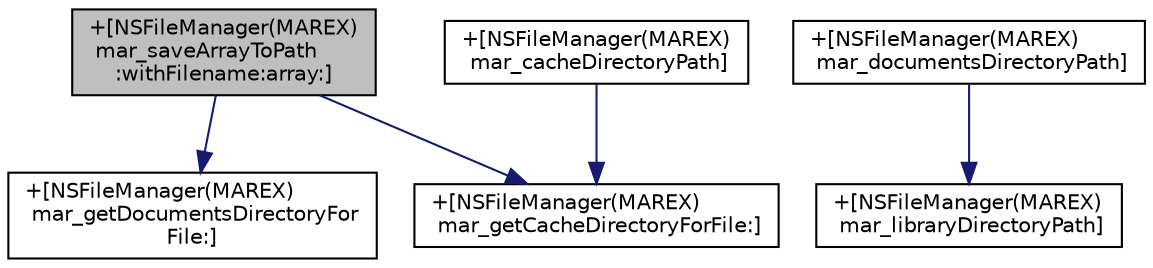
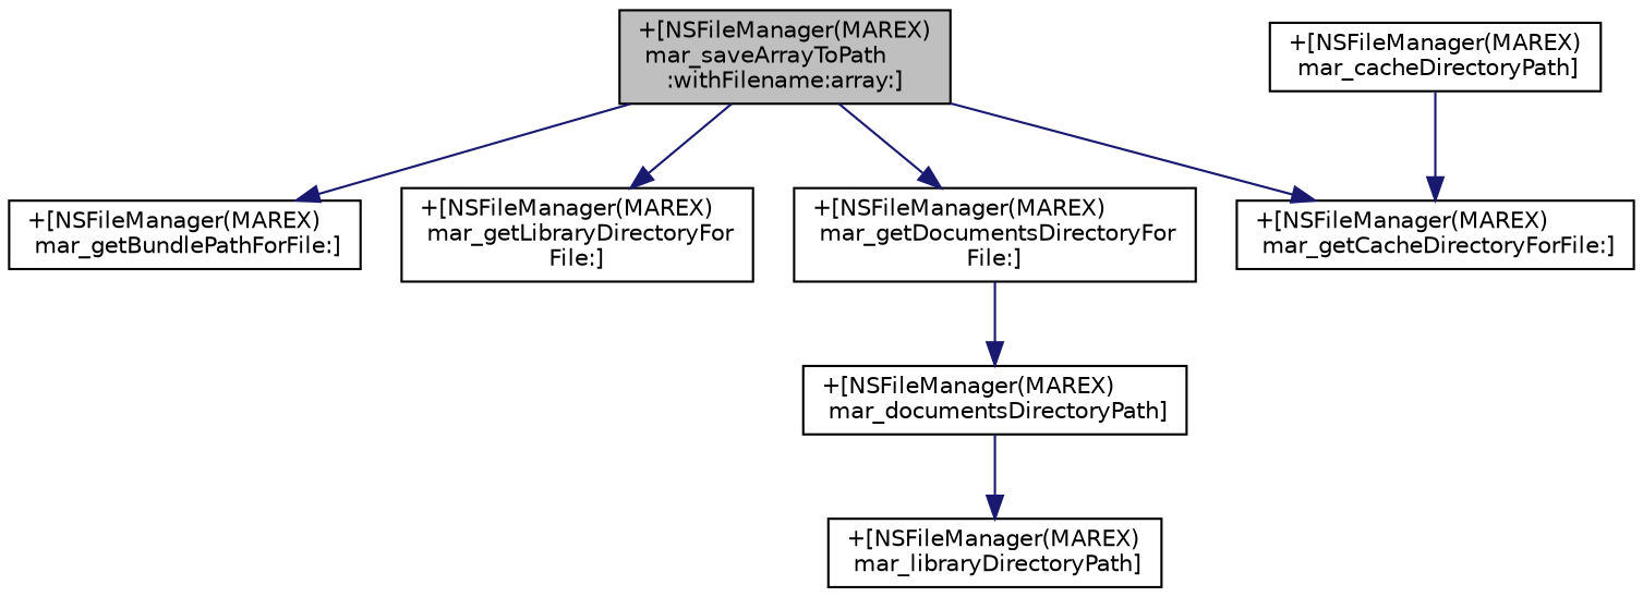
  digraph {
    rankdir=TB
    node [color=black fillcolor=white fontname=Helvetica fontsize=10 shape=record style=filled]
    edge [color=midnightblue fontname=Helvetica fontsize=10 labelfontname=Helvetica labelfontsize=10 style=solid]
    n1 [fillcolor=grey75 fontcolor=black height=0.2 label="+[NSFileManager(MAREX)\l mar_saveArrayToPath\l:withFilename:array:]" width=0.4]
+   n2 [height=0.2 label="+[NSFileManager(MAREX)\l mar_getBundlePathForFile:]" width=0.4]
+   n3 [height=0.2 label="+[NSFileManager(MAREX)\l mar_getLibraryDirectoryFor\lFile:]" width=0.4]
    n4 [height=0.2 label="+[NSFileManager(MAREX)\l mar_getDocumentsDirectoryFor\lFile:]" width=0.4]
    n5 [height=0.2 label="+[NSFileManager(MAREX)\l mar_getCacheDirectoryForFile:]" width=0.4]
    n6 [height=0.2 label="+[NSFileManager(MAREX)\l mar_documentsDirectoryPath]" width=0.4]
    n7 [height=0.2 label="+[NSFileManager(MAREX)\l mar_libraryDirectoryPath]" width=0.4]
    n8 [height=0.2 label="+[NSFileManager(MAREX)\l mar_cacheDirectoryPath]" width=0.4]
+   n1 -> n2
+   n1 -> n3
    n1 -> n4
    n1 -> n5
+   n4 -> n6
    n6 -> n7
    n8 -> n5
  }
